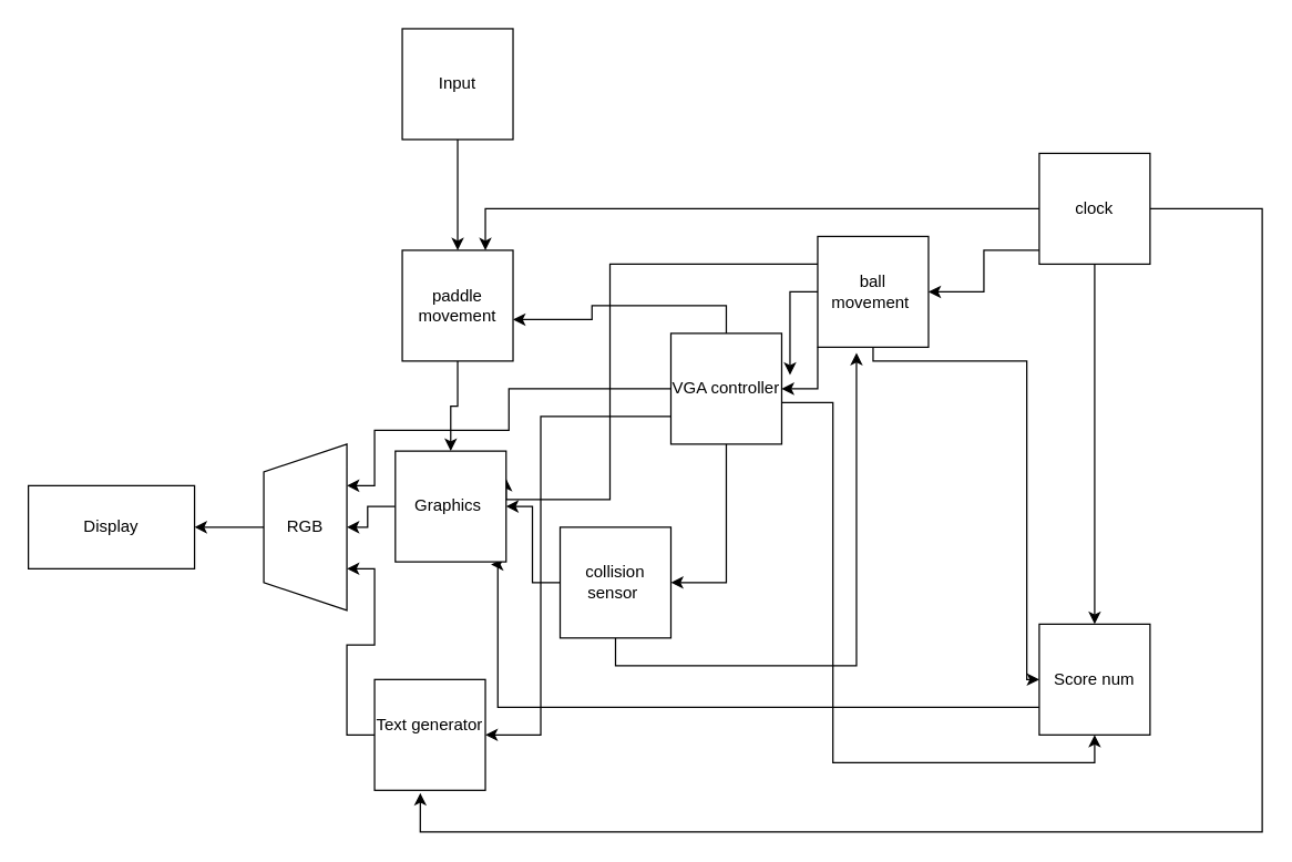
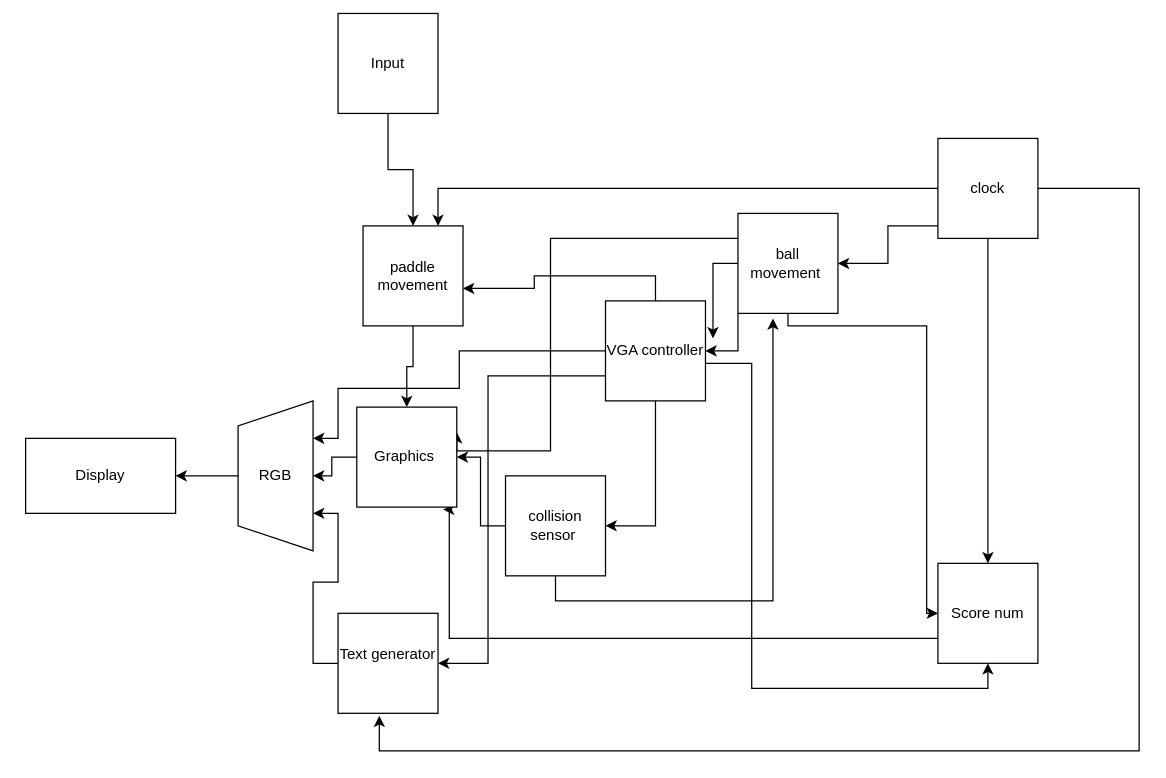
  <mxCell id="0" />
  <mxCell id="1" parent="0" />
  <mxCell id="2" value="" style="edgeStyle=orthogonalEdgeStyle;rounded=0;orthogonalLoop=1;jettySize=auto;html=1;" edge="1" parent="1" source="6" target="13"><mxGeometry relative="1" as="geometry"><Array as="points"><mxPoint x="710" y="180" /><mxPoint x="710" y="210" /></Array></mxGeometry></mxCell>
  <mxCell id="3" value="" style="edgeStyle=orthogonalEdgeStyle;rounded=0;orthogonalLoop=1;jettySize=auto;html=1;entryX=0.5;entryY=0;entryDx=0;entryDy=0;" edge="1" parent="1" source="6" target="21"><mxGeometry relative="1" as="geometry"><mxPoint x="790" y="380" as="targetPoint" /></mxGeometry></mxCell>
  <mxCell id="4" value="" style="edgeStyle=orthogonalEdgeStyle;rounded=0;orthogonalLoop=1;jettySize=auto;html=1;entryX=0.75;entryY=0;entryDx=0;entryDy=0;" edge="1" parent="1" source="6" target="23"><mxGeometry relative="1" as="geometry"><Array as="points"><mxPoint x="350" y="150" /></Array></mxGeometry></mxCell>
  <mxCell id="5" value="" style="edgeStyle=orthogonalEdgeStyle;rounded=0;orthogonalLoop=1;jettySize=auto;html=1;entryX=0.413;entryY=1.025;entryDx=0;entryDy=0;entryPerimeter=0;" edge="1" parent="1" source="6" target="30"><mxGeometry relative="1" as="geometry"><mxPoint x="300" y="580" as="targetPoint" /><Array as="points"><mxPoint x="911" y="150" /><mxPoint x="911" y="600" /><mxPoint x="303" y="600" /></Array></mxGeometry></mxCell>
  <mxCell id="6" value="clock" style="whiteSpace=wrap;html=1;aspect=fixed;" vertex="1" parent="1"><mxGeometry x="750" y="110" width="80" height="80" as="geometry" /></mxCell>
  <mxCell id="7" value="" style="edgeStyle=orthogonalEdgeStyle;rounded=0;orthogonalLoop=1;jettySize=auto;html=1;" edge="1" parent="1" source="8" target="23"><mxGeometry relative="1" as="geometry" /></mxCell>
- <mxCell id="8" value="Input" style="whiteSpace=wrap;html=1;aspect=fixed;" vertex="1" parent="1"><mxGeometry x="290" y="20" width="80" height="80" as="geometry" /></mxCell>
+ <mxCell id="8" value="Input" style="whiteSpace=wrap;html=1;aspect=fixed;" vertex="1" parent="1"><mxGeometry x="270" y="10" width="80" height="80" as="geometry" /></mxCell>
  <mxCell id="9" value="" style="edgeStyle=orthogonalEdgeStyle;rounded=0;orthogonalLoop=1;jettySize=auto;html=1;entryX=0;entryY=0.5;entryDx=0;entryDy=0;" edge="1" parent="1" source="13" target="21"><mxGeometry relative="1" as="geometry"><mxPoint x="740" y="500" as="targetPoint" /><Array as="points"><mxPoint x="630" y="260" /><mxPoint x="741" y="260" /><mxPoint x="741" y="490" /></Array></mxGeometry></mxCell>
  <mxCell id="10" value="" style="edgeStyle=orthogonalEdgeStyle;rounded=0;orthogonalLoop=1;jettySize=auto;html=1;" edge="1" parent="1" source="13"><mxGeometry relative="1" as="geometry"><mxPoint x="570" y="270" as="targetPoint" /><Array as="points"><mxPoint x="570" y="210" /></Array></mxGeometry></mxCell>
  <mxCell id="11" value="" style="edgeStyle=orthogonalEdgeStyle;rounded=0;orthogonalLoop=1;jettySize=auto;html=1;" edge="1" parent="1" source="13" target="19"><mxGeometry relative="1" as="geometry"><Array as="points"><mxPoint x="590" y="280" /></Array></mxGeometry></mxCell>
  <mxCell id="12" value="" style="edgeStyle=orthogonalEdgeStyle;rounded=0;orthogonalLoop=1;jettySize=auto;html=1;exitX=0;exitY=0.25;exitDx=0;exitDy=0;entryX=1;entryY=0.25;entryDx=0;entryDy=0;" edge="1" parent="1" source="13" target="28"><mxGeometry relative="1" as="geometry"><mxPoint x="430" y="210" as="targetPoint" /><Array as="points"><mxPoint x="440" y="190" /><mxPoint x="440" y="360" /></Array></mxGeometry></mxCell>
  <mxCell id="13" value="ball movement&amp;nbsp;" style="whiteSpace=wrap;html=1;aspect=fixed;" vertex="1" parent="1"><mxGeometry x="590" y="170" width="80" height="80" as="geometry" /></mxCell>
  <mxCell id="14" value="" style="edgeStyle=orthogonalEdgeStyle;rounded=0;orthogonalLoop=1;jettySize=auto;html=1;entryX=1;entryY=0.5;entryDx=0;entryDy=0;" edge="1" parent="1" source="19" target="26"><mxGeometry relative="1" as="geometry"><mxPoint x="524" y="420" as="targetPoint" /></mxGeometry></mxCell>
  <mxCell id="15" value="" style="edgeStyle=orthogonalEdgeStyle;rounded=0;orthogonalLoop=1;jettySize=auto;html=1;entryX=0.5;entryY=1;entryDx=0;entryDy=0;" edge="1" parent="1" source="19" target="21"><mxGeometry relative="1" as="geometry"><mxPoint x="790" y="540" as="targetPoint" /><Array as="points"><mxPoint x="601" y="290" /><mxPoint x="601" y="550" /><mxPoint x="790" y="550" /></Array></mxGeometry></mxCell>
  <mxCell id="16" value="" style="edgeStyle=orthogonalEdgeStyle;rounded=0;orthogonalLoop=1;jettySize=auto;html=1;entryX=1;entryY=0.5;entryDx=0;entryDy=0;" edge="1" parent="1" source="19" target="30"><mxGeometry relative="1" as="geometry"><mxPoint x="520" y="550" as="targetPoint" /><Array as="points"><mxPoint x="390" y="300" /><mxPoint x="390" y="530" /></Array></mxGeometry></mxCell>
  <mxCell id="17" value="" style="edgeStyle=orthogonalEdgeStyle;rounded=0;orthogonalLoop=1;jettySize=auto;html=1;entryX=0.75;entryY=1;entryDx=0;entryDy=0;" edge="1" parent="1" source="19" target="32"><mxGeometry relative="1" as="geometry"><mxPoint x="270" y="350" as="targetPoint" /><Array as="points"><mxPoint x="367" y="280" /><mxPoint x="367" y="310" /><mxPoint x="270" y="310" /><mxPoint x="270" y="350" /></Array></mxGeometry></mxCell>
  <mxCell id="18" value="" style="edgeStyle=orthogonalEdgeStyle;rounded=0;orthogonalLoop=1;jettySize=auto;html=1;" edge="1" parent="1"><mxGeometry relative="1" as="geometry"><mxPoint x="524" y="250" as="sourcePoint" /><mxPoint x="370" y="230" as="targetPoint" /><Array as="points"><mxPoint x="524" y="220" /><mxPoint x="427" y="220" /><mxPoint x="427" y="230" /></Array></mxGeometry></mxCell>
  <mxCell id="19" value="VGA controller" style="whiteSpace=wrap;html=1;aspect=fixed;" vertex="1" parent="1"><mxGeometry x="484" y="240" width="80" height="80" as="geometry" /></mxCell>
  <mxCell id="20" value="" style="edgeStyle=orthogonalEdgeStyle;rounded=0;orthogonalLoop=1;jettySize=auto;html=1;entryX=0.863;entryY=1.025;entryDx=0;entryDy=0;entryPerimeter=0;" edge="1" parent="1" source="21" target="28"><mxGeometry relative="1" as="geometry"><mxPoint x="664.641" y="510" as="targetPoint" /><Array as="points"><mxPoint x="359" y="510" /></Array></mxGeometry></mxCell>
  <mxCell id="21" value="Score num" style="whiteSpace=wrap;html=1;aspect=fixed;" vertex="1" parent="1"><mxGeometry x="750" y="450" width="80" height="80" as="geometry" /></mxCell>
  <mxCell id="22" value="" style="edgeStyle=orthogonalEdgeStyle;rounded=0;orthogonalLoop=1;jettySize=auto;html=1;" edge="1" parent="1" source="23" target="28"><mxGeometry relative="1" as="geometry" /></mxCell>
  <mxCell id="23" value="paddle movement" style="whiteSpace=wrap;html=1;aspect=fixed;" vertex="1" parent="1"><mxGeometry x="290" y="180" width="80" height="80" as="geometry" /></mxCell>
  <mxCell id="24" value="" style="edgeStyle=orthogonalEdgeStyle;rounded=0;orthogonalLoop=1;jettySize=auto;html=1;" edge="1" parent="1" source="26"><mxGeometry relative="1" as="geometry"><mxPoint x="618" y="254" as="targetPoint" /><Array as="points"><mxPoint x="444" y="480" /><mxPoint x="618" y="480" /></Array></mxGeometry></mxCell>
  <mxCell id="25" value="" style="edgeStyle=orthogonalEdgeStyle;rounded=0;orthogonalLoop=1;jettySize=auto;html=1;" edge="1" parent="1" source="26" target="28"><mxGeometry relative="1" as="geometry" /></mxCell>
  <mxCell id="26" value="collision sensor&amp;nbsp;" style="whiteSpace=wrap;html=1;aspect=fixed;" vertex="1" parent="1"><mxGeometry x="404" y="380" width="80" height="80" as="geometry" /></mxCell>
  <mxCell id="27" value="" style="edgeStyle=orthogonalEdgeStyle;rounded=0;orthogonalLoop=1;jettySize=auto;html=1;" edge="1" parent="1" source="28" target="32"><mxGeometry relative="1" as="geometry" /></mxCell>
  <mxCell id="28" value="Graphics&amp;nbsp;" style="whiteSpace=wrap;html=1;aspect=fixed;" vertex="1" parent="1"><mxGeometry x="285" y="325" width="80" height="80" as="geometry" /></mxCell>
  <mxCell id="29" value="" style="edgeStyle=orthogonalEdgeStyle;rounded=0;orthogonalLoop=1;jettySize=auto;html=1;entryX=0.25;entryY=1;entryDx=0;entryDy=0;" edge="1" parent="1" source="30" target="32"><mxGeometry relative="1" as="geometry"><mxPoint x="260" y="410" as="targetPoint" /></mxGeometry></mxCell>
  <mxCell id="30" value="Text generator&lt;div&gt;&lt;br&gt;&lt;/div&gt;" style="whiteSpace=wrap;html=1;aspect=fixed;" vertex="1" parent="1"><mxGeometry x="270" y="490" width="80" height="80" as="geometry" /></mxCell>
  <mxCell id="31" value="" style="edgeStyle=orthogonalEdgeStyle;rounded=0;orthogonalLoop=1;jettySize=auto;html=1;" edge="1" parent="1" source="32" target="33"><mxGeometry relative="1" as="geometry" /></mxCell>
  <mxCell id="32" value="RGB" style="shape=trapezoid;perimeter=trapezoidPerimeter;whiteSpace=wrap;html=1;fixedSize=1;direction=north;" vertex="1" parent="1"><mxGeometry x="190" y="320" width="60" height="120" as="geometry" /></mxCell>
  <mxCell id="33" value="Display" style="whiteSpace=wrap;html=1;" vertex="1" parent="1"><mxGeometry x="20" y="350" width="120" height="60" as="geometry" /></mxCell>
